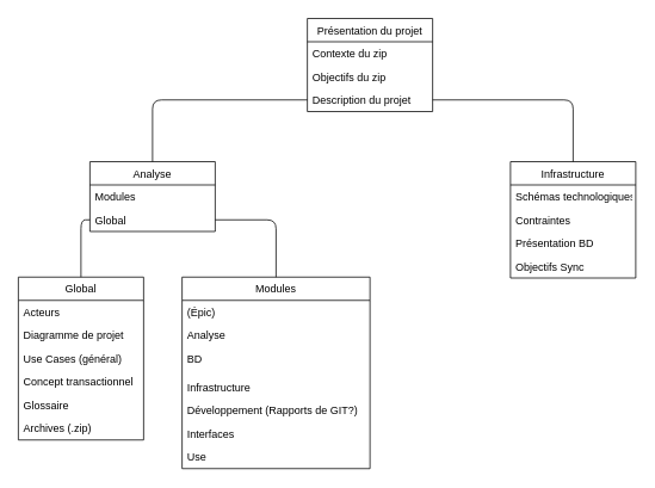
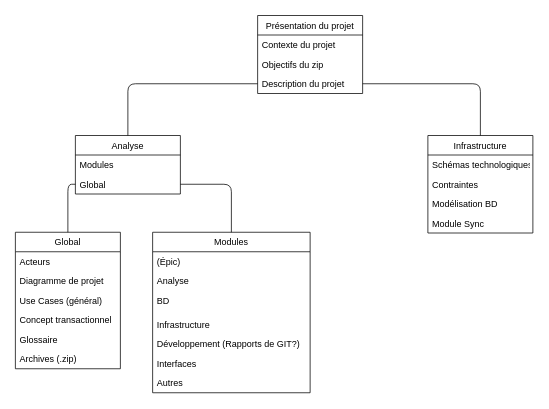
  <mxCell id="0" />
  <mxCell id="1" parent="0" />
  <mxCell id="2" value="Présentation du projet" style="swimlane;fontStyle=0;childLayout=stackLayout;horizontal=1;startSize=26;fillColor=none;horizontalStack=0;resizeParent=1;resizeParentMax=0;resizeLast=0;collapsible=1;marginBottom=0;" vertex="1" parent="1"><mxGeometry x="343" y="20" width="140" height="104" as="geometry" /></mxCell>
- <mxCell id="3" value="Contexte du zip" style="text;strokeColor=none;fillColor=none;align=left;verticalAlign=top;spacingLeft=4;spacingRight=4;overflow=hidden;rotatable=0;points=[[0,0.5],[1,0.5]];portConstraint=eastwest;" vertex="1" parent="2"><mxGeometry y="26" width="140" height="26" as="geometry" /></mxCell>
+ <mxCell id="3" value="Contexte du projet" style="text;strokeColor=none;fillColor=none;align=left;verticalAlign=top;spacingLeft=4;spacingRight=4;overflow=hidden;rotatable=0;points=[[0,0.5],[1,0.5]];portConstraint=eastwest;" vertex="1" parent="2"><mxGeometry y="26" width="140" height="26" as="geometry" /></mxCell>
  <mxCell id="4" value="Objectifs du zip" style="text;strokeColor=none;fillColor=none;align=left;verticalAlign=top;spacingLeft=4;spacingRight=4;overflow=hidden;rotatable=0;points=[[0,0.5],[1,0.5]];portConstraint=eastwest;" vertex="1" parent="2"><mxGeometry y="52" width="140" height="26" as="geometry" /></mxCell>
  <mxCell id="5" value="Description du projet" style="text;strokeColor=none;fillColor=none;align=left;verticalAlign=top;spacingLeft=4;spacingRight=4;overflow=hidden;rotatable=0;points=[[0,0.5],[1,0.5]];portConstraint=eastwest;" vertex="1" parent="2"><mxGeometry y="78" width="140" height="26" as="geometry" /></mxCell>
  <mxCell id="6" value="Global" style="swimlane;fontStyle=0;childLayout=stackLayout;horizontal=1;startSize=26;fillColor=none;horizontalStack=0;resizeParent=1;resizeParentMax=0;resizeLast=0;collapsible=1;marginBottom=0;" vertex="1" parent="1"><mxGeometry x="20" y="309" width="140" height="182" as="geometry" /></mxCell>
  <mxCell id="7" value="Acteurs" style="text;strokeColor=none;fillColor=none;align=left;verticalAlign=top;spacingLeft=4;spacingRight=4;overflow=hidden;rotatable=0;points=[[0,0.5],[1,0.5]];portConstraint=eastwest;" vertex="1" parent="6"><mxGeometry y="26" width="140" height="26" as="geometry" /></mxCell>
  <mxCell id="8" value="Diagramme de projet" style="text;strokeColor=none;fillColor=none;align=left;verticalAlign=top;spacingLeft=4;spacingRight=4;overflow=hidden;rotatable=0;points=[[0,0.5],[1,0.5]];portConstraint=eastwest;" vertex="1" parent="6"><mxGeometry y="52" width="140" height="26" as="geometry" /></mxCell>
  <mxCell id="9" value="Use Cases (général)" style="text;strokeColor=none;fillColor=none;align=left;verticalAlign=top;spacingLeft=4;spacingRight=4;overflow=hidden;rotatable=0;points=[[0,0.5],[1,0.5]];portConstraint=eastwest;" vertex="1" parent="6"><mxGeometry y="78" width="140" height="26" as="geometry" /></mxCell>
  <mxCell id="10" value="Concept transactionnel" style="text;strokeColor=none;fillColor=none;align=left;verticalAlign=top;spacingLeft=4;spacingRight=4;overflow=hidden;rotatable=0;points=[[0,0.5],[1,0.5]];portConstraint=eastwest;" vertex="1" parent="6"><mxGeometry y="104" width="140" height="26" as="geometry" /></mxCell>
  <mxCell id="11" value="Glossaire" style="text;strokeColor=none;fillColor=none;align=left;verticalAlign=top;spacingLeft=4;spacingRight=4;overflow=hidden;rotatable=0;points=[[0,0.5],[1,0.5]];portConstraint=eastwest;" vertex="1" parent="6"><mxGeometry y="130" width="140" height="26" as="geometry" /></mxCell>
  <mxCell id="12" value="Archives (.zip)" style="text;strokeColor=none;fillColor=none;align=left;verticalAlign=top;spacingLeft=4;spacingRight=4;overflow=hidden;rotatable=0;points=[[0,0.5],[1,0.5]];portConstraint=eastwest;" vertex="1" parent="6"><mxGeometry y="156" width="140" height="26" as="geometry" /></mxCell>
  <mxCell id="13" value="Analyse" style="swimlane;fontStyle=0;childLayout=stackLayout;horizontal=1;startSize=26;fillColor=none;horizontalStack=0;resizeParent=1;resizeParentMax=0;resizeLast=0;collapsible=1;marginBottom=0;" vertex="1" parent="1"><mxGeometry x="100" y="180" width="140" height="78" as="geometry" /></mxCell>
  <mxCell id="14" value="Modules" style="text;strokeColor=none;fillColor=none;align=left;verticalAlign=top;spacingLeft=4;spacingRight=4;overflow=hidden;rotatable=0;points=[[0,0.5],[1,0.5]];portConstraint=eastwest;" vertex="1" parent="13"><mxGeometry y="26" width="140" height="26" as="geometry" /></mxCell>
  <mxCell id="15" value="Global" style="text;strokeColor=none;fillColor=none;align=left;verticalAlign=top;spacingLeft=4;spacingRight=4;overflow=hidden;rotatable=0;points=[[0,0.5],[1,0.5]];portConstraint=eastwest;" vertex="1" parent="13"><mxGeometry y="52" width="140" height="26" as="geometry" /></mxCell>
  <mxCell id="16" value="Modules" style="swimlane;fontStyle=0;childLayout=stackLayout;horizontal=1;startSize=26;fillColor=none;horizontalStack=0;resizeParent=1;resizeParentMax=0;resizeLast=0;collapsible=1;marginBottom=0;" vertex="1" parent="1"><mxGeometry x="203" y="309" width="210" height="214" as="geometry" /></mxCell>
  <mxCell id="17" value="(Épic)" style="text;strokeColor=none;fillColor=none;align=left;verticalAlign=top;spacingLeft=4;spacingRight=4;overflow=hidden;rotatable=0;points=[[0,0.5],[1,0.5]];portConstraint=eastwest;" vertex="1" parent="16"><mxGeometry y="26" width="210" height="26" as="geometry" /></mxCell>
  <mxCell id="18" value="Analyse" style="text;strokeColor=none;fillColor=none;align=left;verticalAlign=top;spacingLeft=4;spacingRight=4;overflow=hidden;rotatable=0;points=[[0,0.5],[1,0.5]];portConstraint=eastwest;" vertex="1" parent="16"><mxGeometry y="52" width="210" height="26" as="geometry" /></mxCell>
  <mxCell id="19" value="BD" style="text;strokeColor=none;fillColor=none;align=left;verticalAlign=top;spacingLeft=4;spacingRight=4;overflow=hidden;rotatable=0;points=[[0,0.5],[1,0.5]];portConstraint=eastwest;" vertex="1" parent="16"><mxGeometry y="78" width="210" height="32" as="geometry" /></mxCell>
  <mxCell id="20" value="Infrastructure" style="text;strokeColor=none;fillColor=none;align=left;verticalAlign=top;spacingLeft=4;spacingRight=4;overflow=hidden;rotatable=0;points=[[0,0.5],[1,0.5]];portConstraint=eastwest;" vertex="1" parent="16"><mxGeometry y="110" width="210" height="26" as="geometry" /></mxCell>
  <mxCell id="21" value="Développement (Rapports de GIT?)" style="text;strokeColor=none;fillColor=none;align=left;verticalAlign=top;spacingLeft=4;spacingRight=4;overflow=hidden;rotatable=0;points=[[0,0.5],[1,0.5]];portConstraint=eastwest;" vertex="1" parent="16"><mxGeometry y="136" width="210" height="26" as="geometry" /></mxCell>
  <mxCell id="22" value="Interfaces" style="text;strokeColor=none;fillColor=none;align=left;verticalAlign=top;spacingLeft=4;spacingRight=4;overflow=hidden;rotatable=0;points=[[0,0.5],[1,0.5]];portConstraint=eastwest;" vertex="1" parent="16"><mxGeometry y="162" width="210" height="26" as="geometry" /></mxCell>
- <mxCell id="23" value="Use" style="text;strokeColor=none;fillColor=none;align=left;verticalAlign=top;spacingLeft=4;spacingRight=4;overflow=hidden;rotatable=0;points=[[0,0.5],[1,0.5]];portConstraint=eastwest;" vertex="1" parent="16"><mxGeometry y="188" width="210" height="26" as="geometry" /></mxCell>
+ <mxCell id="23" value="Autres" style="text;strokeColor=none;fillColor=none;align=left;verticalAlign=top;spacingLeft=4;spacingRight=4;overflow=hidden;rotatable=0;points=[[0,0.5],[1,0.5]];portConstraint=eastwest;" vertex="1" parent="16"><mxGeometry y="188" width="210" height="26" as="geometry" /></mxCell>
  <mxCell id="24" value="Infrastructure" style="swimlane;fontStyle=0;childLayout=stackLayout;horizontal=1;startSize=26;fillColor=none;horizontalStack=0;resizeParent=1;resizeParentMax=0;resizeLast=0;collapsible=1;marginBottom=0;" vertex="1" parent="1"><mxGeometry x="570" y="180" width="140" height="130" as="geometry" /></mxCell>
  <mxCell id="25" value="Schémas technologiques" style="text;strokeColor=none;fillColor=none;align=left;verticalAlign=top;spacingLeft=4;spacingRight=4;overflow=hidden;rotatable=0;points=[[0,0.5],[1,0.5]];portConstraint=eastwest;" vertex="1" parent="24"><mxGeometry y="26" width="140" height="26" as="geometry" /></mxCell>
  <mxCell id="26" value="Contraintes" style="text;strokeColor=none;fillColor=none;align=left;verticalAlign=top;spacingLeft=4;spacingRight=4;overflow=hidden;rotatable=0;points=[[0,0.5],[1,0.5]];portConstraint=eastwest;" vertex="1" parent="24"><mxGeometry y="52" width="140" height="26" as="geometry" /></mxCell>
- <mxCell id="27" value="Présentation BD" style="text;strokeColor=none;fillColor=none;align=left;verticalAlign=top;spacingLeft=4;spacingRight=4;overflow=hidden;rotatable=0;points=[[0,0.5],[1,0.5]];portConstraint=eastwest;" vertex="1" parent="24"><mxGeometry y="78" width="140" height="26" as="geometry" /></mxCell>
- <mxCell id="28" value="Objectifs Sync" style="text;strokeColor=none;fillColor=none;align=left;verticalAlign=top;spacingLeft=4;spacingRight=4;overflow=hidden;rotatable=0;points=[[0,0.5],[1,0.5]];portConstraint=eastwest;" vertex="1" parent="24"><mxGeometry y="104" width="140" height="26" as="geometry" /></mxCell>
+ <mxCell id="27" value="Modélisation BD" style="text;strokeColor=none;fillColor=none;align=left;verticalAlign=top;spacingLeft=4;spacingRight=4;overflow=hidden;rotatable=0;points=[[0,0.5],[1,0.5]];portConstraint=eastwest;" vertex="1" parent="24"><mxGeometry y="78" width="140" height="26" as="geometry" /></mxCell>
+ <mxCell id="28" value="Module Sync" style="text;strokeColor=none;fillColor=none;align=left;verticalAlign=top;spacingLeft=4;spacingRight=4;overflow=hidden;rotatable=0;points=[[0,0.5],[1,0.5]];portConstraint=eastwest;" vertex="1" parent="24"><mxGeometry y="104" width="140" height="26" as="geometry" /></mxCell>
  <mxCell id="29" value="" style="endArrow=none;html=1;exitX=0.5;exitY=0;exitDx=0;exitDy=0;entryX=0;entryY=0.5;entryDx=0;entryDy=0;" edge="1" parent="1" source="13" target="5"><mxGeometry width="50" height="50" relative="1" as="geometry"><mxPoint x="360" y="300" as="sourcePoint" /><mxPoint x="420" y="120" as="targetPoint" /><Array as="points"><mxPoint x="170" y="160" /><mxPoint x="170" y="111" /></Array></mxGeometry></mxCell>
  <mxCell id="30" value="" style="endArrow=none;html=1;exitX=0.5;exitY=0;exitDx=0;exitDy=0;entryX=1;entryY=0.5;entryDx=0;entryDy=0;" edge="1" parent="1" source="24" target="5"><mxGeometry width="50" height="50" relative="1" as="geometry"><mxPoint x="410" y="290" as="sourcePoint" /><mxPoint x="460" y="240" as="targetPoint" /><Array as="points"><mxPoint x="640" y="111" /></Array></mxGeometry></mxCell>
  <mxCell id="31" value="" style="endArrow=none;html=1;entryX=1;entryY=0.5;entryDx=0;entryDy=0;exitX=0.5;exitY=0;exitDx=0;exitDy=0;" edge="1" parent="1" source="16" target="15"><mxGeometry width="50" height="50" relative="1" as="geometry"><mxPoint x="530" y="320" as="sourcePoint" /><mxPoint x="580" y="270" as="targetPoint" /><Array as="points"><mxPoint x="308" y="245" /></Array></mxGeometry></mxCell>
  <mxCell id="32" value="" style="endArrow=none;html=1;entryX=0;entryY=0.5;entryDx=0;entryDy=0;exitX=0.5;exitY=0;exitDx=0;exitDy=0;" edge="1" parent="1" source="6" target="15"><mxGeometry width="50" height="50" relative="1" as="geometry"><mxPoint x="480" y="320" as="sourcePoint" /><mxPoint x="530" y="270" as="targetPoint" /><Array as="points"><mxPoint x="90" y="245" /></Array></mxGeometry></mxCell>
